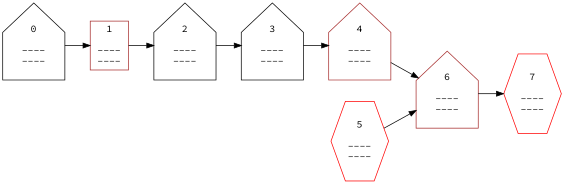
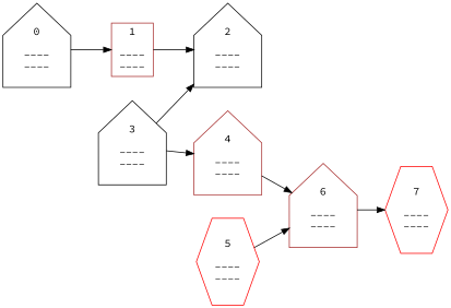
  digraph {
    compound=true
    fontname="Source Code Pro"
    labelloc=b
    rankdir=LR
    node [color=black fontname="Source Code Pro" shape=house]
    edge [fontname="Source Code Pro"]
    n1 [label="0&#92;n&#92;n----&#92;n----"]
    n2 [color=brown label="1&#92;n&#92;n----&#92;n----" shape=box]
    n3 [label="2&#92;n&#92;n----&#92;n----"]
    n4 [label="3&#92;n&#92;n----&#92;n----"]
    n5 [color=brown label="4&#92;n&#92;n----&#92;n----"]
    n6 [color=brown label="6&#92;n&#92;n----&#92;n----"]
    n7 [color=red label="5&#92;n&#92;n----&#92;n----" shape=hexagon]
    n8 [color=red label="7&#92;n&#92;n----&#92;n----" shape=hexagon]
    n1 -> n2
    n2 -> n3
-   n3 -> n4
+   n4 -> n3
    n4 -> n5
    n5 -> n6
    n6 -> n8
    n7 -> n6
  }
